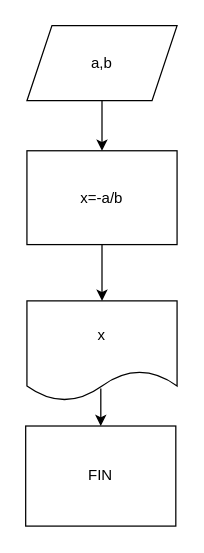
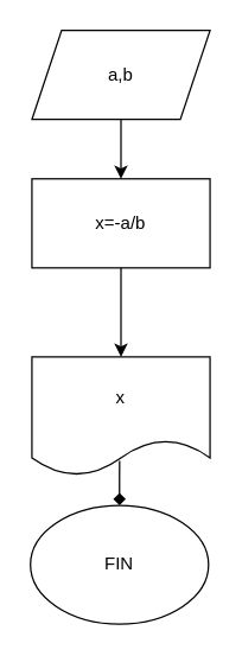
  <mxCell id="0" />
  <mxCell id="1" parent="0" />
  <mxCell id="2" value="a,b" style="shape=parallelogram;perimeter=parallelogramPerimeter;whiteSpace=wrap;html=1;fixedSize=1;" vertex="1" parent="1"><mxGeometry x="21" y="20" width="120" height="60" as="geometry" /></mxCell>
  <mxCell id="3" value="" style="endArrow=classic;html=1;exitX=0.5;exitY=1;exitDx=0;exitDy=0;" edge="1" parent="1" source="2" target="4"><mxGeometry width="50" height="50" relative="1" as="geometry"><mxPoint x="61" y="160" as="sourcePoint" /><mxPoint x="81" y="130" as="targetPoint" /></mxGeometry></mxCell>
- <mxCell id="4" value="x=-a/b" style="rounded=0;whiteSpace=wrap;html=1;" vertex="1" parent="1"><mxGeometry x="21" y="120" width="120" height="75" as="geometry" /></mxCell>
+ <mxCell id="4" value="x=-a/b" style="rounded=0;whiteSpace=wrap;html=1;" vertex="1" parent="1"><mxGeometry x="21" y="120" width="120" height="60" as="geometry" /></mxCell>
  <mxCell id="5" value="" style="endArrow=classic;html=1;exitX=0.5;exitY=1;exitDx=0;exitDy=0;" edge="1" parent="1" source="4"><mxGeometry width="50" height="50" relative="1" as="geometry"><mxPoint x="61" y="160" as="sourcePoint" /><mxPoint x="81" y="240" as="targetPoint" /></mxGeometry></mxCell>
  <mxCell id="6" value="x" style="shape=document;whiteSpace=wrap;html=1;boundedLbl=1;" vertex="1" parent="1"><mxGeometry x="21" y="240" width="120" height="80" as="geometry" /></mxCell>
- <mxCell id="7" value="" style="endArrow=classic;html=1;exitX=0.492;exitY=0.875;exitDx=0;exitDy=0;exitPerimeter=0;" edge="1" parent="1" source="6" target="8"><mxGeometry width="50" height="50" relative="1" as="geometry"><mxPoint x="61" y="280" as="sourcePoint" /><mxPoint x="80" y="380" as="targetPoint" /></mxGeometry></mxCell>
- <mxCell id="8" value="FIN" style="whiteSpace=wrap;html=1;rounded=0;" vertex="1" parent="1"><mxGeometry x="20" y="340" width="120" height="80" as="geometry" /></mxCell>
+ <mxCell id="7" value="" style="endArrow=diamond;html=1;exitX=0.492;exitY=0.875;exitDx=0;exitDy=0;exitPerimeter=0;" edge="1" parent="1" source="6" target="8"><mxGeometry width="50" height="50" relative="1" as="geometry"><mxPoint x="61" y="280" as="sourcePoint" /><mxPoint x="80" y="380" as="targetPoint" /></mxGeometry></mxCell>
+ <mxCell id="8" value="FIN" style="ellipse;whiteSpace=wrap;html=1;" vertex="1" parent="1"><mxGeometry x="20" y="340" width="120" height="80" as="geometry" /></mxCell>
